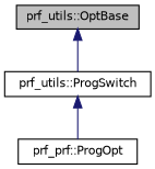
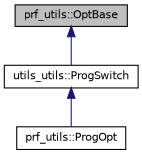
  digraph {
    node [color=black fontname=Helvetica fontsize=10 shape=record]
    edge [color=midnightblue dir=back fontname=Helvetica fontsize=10 labelfontname=Helvetica labelfontsize=10 style=solid]
    n1 [fillcolor=grey75 fontcolor=black height=0.2 label="prf_utils::OptBase" style=filled width=0.4]
-   n2 [height=0.2 label="prf_utils::ProgSwitch" width=0.4]
-   n3 [height=0.2 label="prf_prf::ProgOpt" width=0.4]
+   n2 [height=0.2 label="utils_utils::ProgSwitch" width=0.4]
+   n3 [height=0.2 label="prf_utils::ProgOpt" width=0.4]
    n1 -> n2
    n2 -> n3
  }
